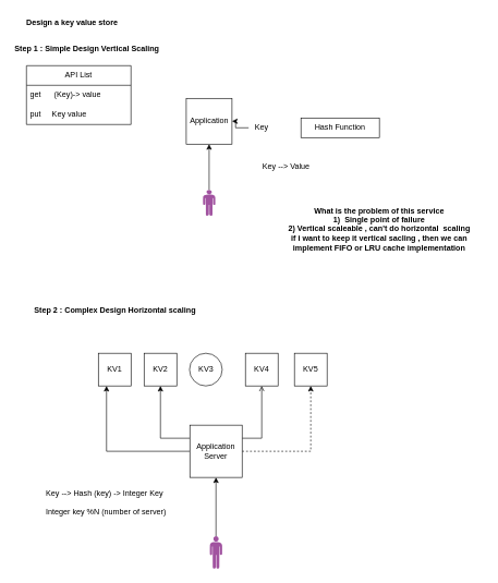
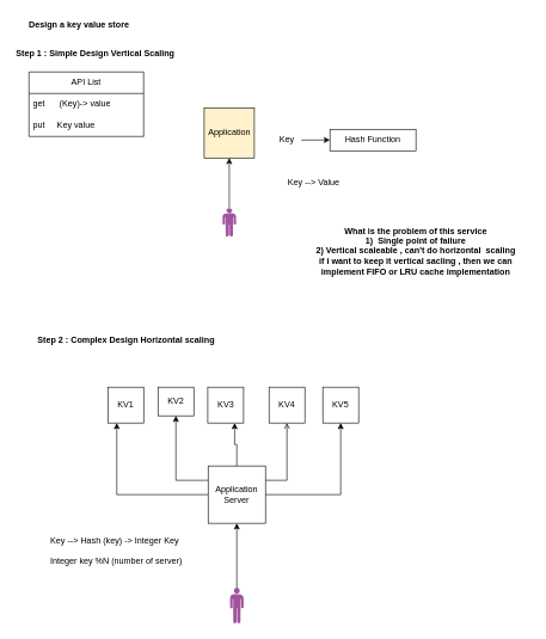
  <mxCell id="0" />
  <mxCell id="1" parent="0" />
  <mxCell id="2" style="edgeStyle=orthogonalEdgeStyle;rounded=0;orthogonalLoop=1;jettySize=auto;html=1;entryX=0.5;entryY=1;entryDx=0;entryDy=0;" edge="1" parent="1" source="3" target="5"><mxGeometry relative="1" as="geometry"><mxPoint x="319.5" y="200" as="targetPoint" /></mxGeometry></mxCell>
  <mxCell id="3" value="" style="verticalLabelPosition=bottom;sketch=0;html=1;fillColor=#A153A0;verticalAlign=top;align=center;pointerEvents=1;shape=mxgraph.cisco_safe.design.actor_2;" vertex="1" parent="1"><mxGeometry x="310" y="290" width="19" height="40" as="geometry" /></mxCell>
  <mxCell id="4" value="Design a key value store" style="text;html=1;align=center;verticalAlign=middle;whiteSpace=wrap;rounded=0;fontStyle=1" vertex="1" parent="1"><mxGeometry x="20" y="20" width="180" height="30" as="geometry" /></mxCell>
- <mxCell id="5" value="Application" style="whiteSpace=wrap;html=1;aspect=fixed;" vertex="1" parent="1"><mxGeometry x="284.5" y="150" width="70" height="70" as="geometry" /></mxCell>
- <mxCell id="6" style="edgeStyle=orthogonalEdgeStyle;rounded=0;orthogonalLoop=1;jettySize=auto;html=1;" edge="1" parent="1" source="7" target="5"><mxGeometry relative="1" as="geometry" /></mxCell>
+ <mxCell id="5" value="Application" style="whiteSpace=wrap;html=1;aspect=fixed;fillColor=#fff2cc;" vertex="1" parent="1"><mxGeometry x="284.5" y="150" width="70" height="70" as="geometry" /></mxCell>
+ <mxCell id="6" style="edgeStyle=orthogonalEdgeStyle;rounded=0;orthogonalLoop=1;jettySize=auto;html=1;entryX=0;entryY=0.5;entryDx=0;entryDy=0;" edge="1" parent="1" source="7" target="8"><mxGeometry relative="1" as="geometry" /></mxCell>
  <mxCell id="7" value="Key" style="text;html=1;align=center;verticalAlign=middle;whiteSpace=wrap;rounded=0;" vertex="1" parent="1"><mxGeometry x="380" y="180" width="40" height="30" as="geometry" /></mxCell>
  <mxCell id="8" value="Hash Function" style="whiteSpace=wrap;html=1;rounded=0;" vertex="1" parent="1"><mxGeometry x="460" y="180" width="120" height="30" as="geometry" /></mxCell>
  <mxCell id="9" value="API List" style="swimlane;fontStyle=0;childLayout=stackLayout;horizontal=1;startSize=30;horizontalStack=0;resizeParent=1;resizeParentMax=0;resizeLast=0;collapsible=1;marginBottom=0;whiteSpace=wrap;html=1;" vertex="1" parent="1"><mxGeometry x="40" y="100" width="160" height="90" as="geometry" /></mxCell>
  <mxCell id="10" value="get&amp;nbsp; &amp;nbsp; &amp;nbsp; (Key)-&amp;gt; value" style="text;strokeColor=none;fillColor=none;align=left;verticalAlign=middle;spacingLeft=4;spacingRight=4;overflow=hidden;points=[[0,0.5],[1,0.5]];portConstraint=eastwest;rotatable=0;whiteSpace=wrap;html=1;" vertex="1" parent="9"><mxGeometry y="30" width="160" height="30" as="geometry" /></mxCell>
  <mxCell id="11" value="put&amp;nbsp; &amp;nbsp; &amp;nbsp;Key value" style="text;strokeColor=none;fillColor=none;align=left;verticalAlign=middle;spacingLeft=4;spacingRight=4;overflow=hidden;points=[[0,0.5],[1,0.5]];portConstraint=eastwest;rotatable=0;whiteSpace=wrap;html=1;" vertex="1" parent="9"><mxGeometry y="60" width="160" height="30" as="geometry" /></mxCell>
  <mxCell id="12" value="Key --&amp;gt; Value" style="text;html=1;align=center;verticalAlign=middle;whiteSpace=wrap;rounded=0;" vertex="1" parent="1"><mxGeometry x="395" y="240" width="85" height="30" as="geometry" /></mxCell>
  <mxCell id="13" value="What is the problem of this service&lt;div&gt;1)&amp;nbsp; Single point of failure&lt;/div&gt;&lt;div&gt;2) Vertical scaleable , can't do horizontal&amp;nbsp; scaling&lt;/div&gt;&lt;div&gt;if i want to keep it vertical sacling , then we can implement FIFO or LRU cache implementation&lt;/div&gt;" style="text;html=1;align=center;verticalAlign=middle;whiteSpace=wrap;rounded=0;fontStyle=1" vertex="1" parent="1"><mxGeometry x="420" y="300" width="320" height="100" as="geometry" /></mxCell>
  <mxCell id="14" value="Step 1 : Simple Design Vertical Scaling&amp;nbsp;" style="text;html=1;align=left;verticalAlign=middle;whiteSpace=wrap;rounded=0;fontStyle=1" vertex="1" parent="1"><mxGeometry x="20" y="60" width="250" height="30" as="geometry" /></mxCell>
  <mxCell id="15" value="Step 2 : Complex Design Horizontal scaling" style="text;html=1;align=left;verticalAlign=middle;whiteSpace=wrap;rounded=0;fontStyle=1" vertex="1" parent="1"><mxGeometry x="50" y="460" width="270" height="30" as="geometry" /></mxCell>
  <mxCell id="16" style="edgeStyle=orthogonalEdgeStyle;rounded=0;orthogonalLoop=1;jettySize=auto;html=1;entryX=0.5;entryY=1;entryDx=0;entryDy=0;" edge="1" parent="1" source="17" target="23"><mxGeometry relative="1" as="geometry" /></mxCell>
  <mxCell id="17" value="" style="verticalLabelPosition=bottom;sketch=0;html=1;fillColor=#A153A0;verticalAlign=top;align=center;pointerEvents=1;shape=mxgraph.cisco_safe.design.actor_2;" vertex="1" parent="1"><mxGeometry x="320.5" y="820" width="19" height="50" as="geometry" /></mxCell>
- <mxCell id="18" style="edgeStyle=orthogonalEdgeStyle;rounded=0;orthogonalLoop=1;jettySize=auto;html=1;exitX=1;exitY=0.5;exitDx=0;exitDy=0;entryX=0.5;entryY=1;entryDx=0;entryDy=0;dashed=1;" edge="1" parent="1" source="23" target="28"><mxGeometry relative="1" as="geometry" /></mxCell>
+ <mxCell id="18" style="edgeStyle=orthogonalEdgeStyle;rounded=0;orthogonalLoop=1;jettySize=auto;html=1;exitX=1;exitY=0.5;exitDx=0;exitDy=0;entryX=0.5;entryY=1;entryDx=0;entryDy=0;" edge="1" parent="1" source="23" target="28"><mxGeometry relative="1" as="geometry" /></mxCell>
  <mxCell id="19" style="edgeStyle=orthogonalEdgeStyle;rounded=0;orthogonalLoop=1;jettySize=auto;html=1;exitX=1;exitY=0.25;exitDx=0;exitDy=0;entryX=0.5;entryY=1;entryDx=0;entryDy=0;endArrow=open;" edge="1" parent="1" source="23" target="27"><mxGeometry relative="1" as="geometry" /></mxCell>
+ <mxCell id="20" style="edgeStyle=orthogonalEdgeStyle;rounded=0;orthogonalLoop=1;jettySize=auto;html=1;exitX=0.5;exitY=0;exitDx=0;exitDy=0;entryX=0.75;entryY=1;entryDx=0;entryDy=0;" edge="1" parent="1" source="23" target="26"><mxGeometry relative="1" as="geometry" /></mxCell>
  <mxCell id="21" style="edgeStyle=orthogonalEdgeStyle;rounded=0;orthogonalLoop=1;jettySize=auto;html=1;exitX=0;exitY=0.25;exitDx=0;exitDy=0;entryX=0.5;entryY=1;entryDx=0;entryDy=0;" edge="1" parent="1" source="23" target="25"><mxGeometry relative="1" as="geometry" /></mxCell>
  <mxCell id="22" style="edgeStyle=orthogonalEdgeStyle;rounded=0;orthogonalLoop=1;jettySize=auto;html=1;exitX=0;exitY=0.5;exitDx=0;exitDy=0;entryX=0.25;entryY=1;entryDx=0;entryDy=0;" edge="1" parent="1" source="23" target="24"><mxGeometry relative="1" as="geometry" /></mxCell>
  <mxCell id="23" value="Application Server" style="whiteSpace=wrap;html=1;aspect=fixed;" vertex="1" parent="1"><mxGeometry x="290" y="650" width="80" height="80" as="geometry" /></mxCell>
  <mxCell id="24" value="KV1" style="whiteSpace=wrap;html=1;aspect=fixed;" vertex="1" parent="1"><mxGeometry x="150" y="540" width="50" height="50" as="geometry" /></mxCell>
- <mxCell id="25" value="KV2" style="whiteSpace=wrap;html=1;aspect=fixed;" vertex="1" parent="1"><mxGeometry x="220" y="540" width="50" height="50" as="geometry" /></mxCell>
- <mxCell id="26" value="KV3" style="ellipse;whiteSpace=wrap;html=1;aspect=fixed;" vertex="1" parent="1"><mxGeometry x="289.5" y="540" width="50" height="50" as="geometry" /></mxCell>
+ <mxCell id="25" value="KV2" style="whiteSpace=wrap;html=1;aspect=fixed;" vertex="1" parent="1"><mxGeometry x="220" y="540" width="50" height="40" as="geometry" /></mxCell>
+ <mxCell id="26" value="KV3" style="whiteSpace=wrap;html=1;aspect=fixed;" vertex="1" parent="1"><mxGeometry x="289.5" y="540" width="50" height="50" as="geometry" /></mxCell>
  <mxCell id="27" value="KV4" style="whiteSpace=wrap;html=1;aspect=fixed;" vertex="1" parent="1"><mxGeometry x="375" y="540" width="50" height="50" as="geometry" /></mxCell>
  <mxCell id="28" value="KV5" style="whiteSpace=wrap;html=1;aspect=fixed;" vertex="1" parent="1"><mxGeometry x="450" y="540" width="50" height="50" as="geometry" /></mxCell>
  <mxCell id="29" value="Key --&amp;gt; Hash (key) -&amp;gt; Integer Key&lt;div&gt;&lt;br&gt;&lt;/div&gt;&lt;div&gt;Integer key %N (number of server)&lt;/div&gt;&lt;div&gt;&lt;br&gt;&lt;/div&gt;" style="text;html=1;align=left;verticalAlign=middle;whiteSpace=wrap;rounded=0;horizontal=1;" vertex="1" parent="1"><mxGeometry x="67.75" y="730" width="214.5" height="90" as="geometry" /></mxCell>
